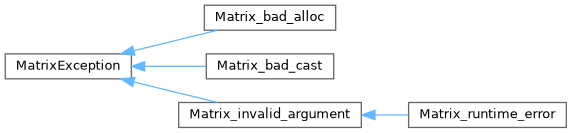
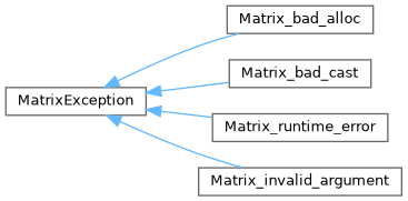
  digraph {
    rankdir=LR
    node [color=grey40 fillcolor=white fontname=Helvetica fontsize=10 shape=box style=filled]
    edge [color=steelblue1 dir=back fontname=Helvetica fontsize=10 labelfontname=Helvetica labelfontsize=10 style=solid]
    n1 [height=0.2 label=MatrixException width=0.4]
    n2 [height=0.2 label=Matrix_bad_alloc width=0.4]
    n3 [height=0.2 label=Matrix_bad_cast width=0.4]
    n4 [height=0.2 label=Matrix_runtime_error width=0.4]
    n5 [height=0.2 label=Matrix_invalid_argument width=0.4]
    n1 -> n2
    n1 -> n3
-   n5 -> n4
+   n1 -> n4
    n1 -> n5
  }
